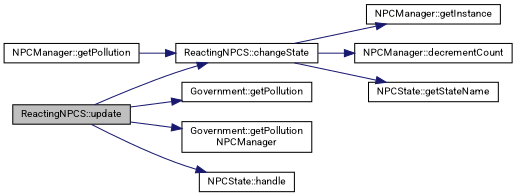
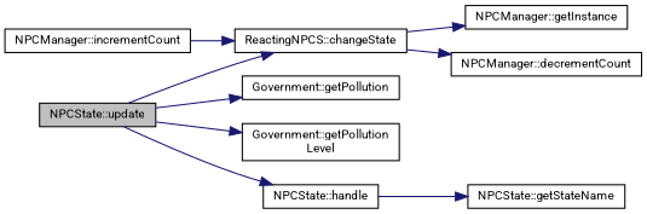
  digraph {
    fontname=Roboto
    rankdir=LR
    node [color=black fillcolor=white fontname=Roboto fontsize=10 shape=record style=filled]
    edge [color=midnightblue fontname=Roboto fontsize=10 labelfontname=Helvetica labelfontsize=10 style=solid]
-   n1 [fillcolor=grey75 fontcolor=black height=0.2 label="ReactingNPCS::update" width=0.4]
+   n1 [fillcolor=grey75 fontcolor=black height=0.2 label="NPCState::update" width=0.4]
    n2 [height=0.2 label="ReactingNPCS::changeState" width=0.4]
    n3 [height=0.2 label="Government::getPollution" width=0.4]
-   n4 [height=0.2 label="Government::getPollution\lNPCManager" width=0.4]
+   n4 [height=0.2 label="Government::getPollution\lLevel" width=0.4]
    n5 [height=0.2 label="NPCState::handle" width=0.4]
    n6 [height=0.2 label="NPCManager::getInstance" width=0.4]
    n7 [height=0.2 label="NPCManager::decrementCount" width=0.4]
    n8 [height=0.2 label="NPCState::getStateName" width=0.4]
-   n9 [height=0.2 label="NPCManager::getPollution" width=0.4]
+   n9 [height=0.2 label="NPCManager::incrementCount" width=0.4]
    n1 -> n2
    n1 -> n3
    n1 -> n4
    n1 -> n5
    n2 -> n6
    n2 -> n7
-   n2 -> n8
+   n5 -> n8
    n9 -> n2
  }
